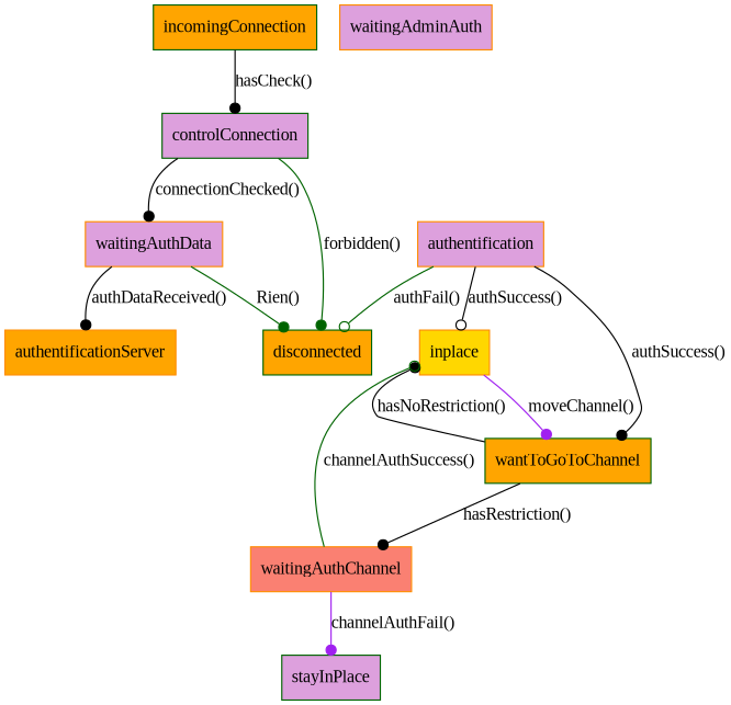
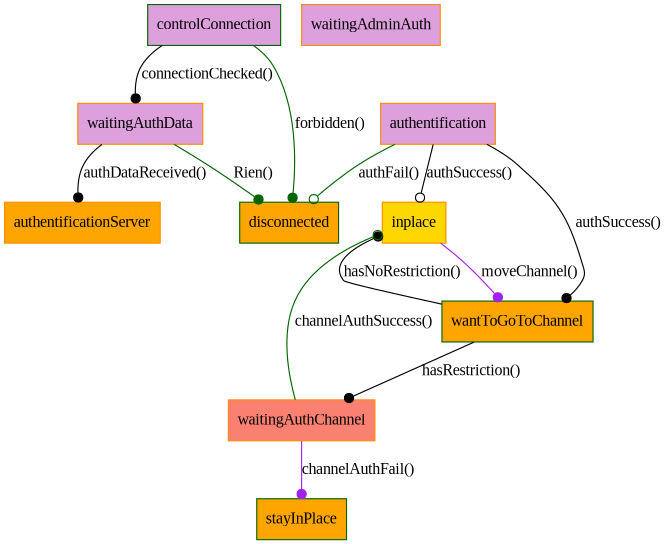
  digraph {
    fontname="Liberation Serif"
    node [color=darkorange fillcolor=orange fontname="Liberation Serif" shape=box style=filled]
    edge [arrowhead=dot color=black fontname="Liberation Serif"]
-   incomingConnection [color=darkgreen]
    controlConnection [color=darkgreen fillcolor=plum]
    waitingAuthData [fillcolor=plum]
    disconnected [color=darkgreen]
    authentificationServer
    inplace [fillcolor=gold]
    wantToGoToChannel [color=darkgreen]
    waitingAuthChannel [fillcolor=salmon]
-   stayInPlace [color=darkgreen fillcolor=plum]
+   stayInPlace [color=darkgreen]
    waitingAdminAuth [fillcolor=plum]
    authentification [fillcolor=plum]
-   incomingConnection -> controlConnection [label="hasCheck()"]
    controlConnection -> waitingAuthData [label="connectionChecked()"]
    controlConnection -> disconnected [color=darkgreen label="forbidden()"]
    waitingAuthData -> disconnected [color=darkgreen label="Rien()"]
    waitingAuthData -> authentificationServer [label="authDataReceived()"]
    inplace -> wantToGoToChannel [color=purple label="moveChannel()"]
    wantToGoToChannel -> inplace [label="hasNoRestriction()"]
    wantToGoToChannel -> waitingAuthChannel [label="hasRestriction()"]
    waitingAuthChannel -> inplace [arrowhead=odot color=darkgreen label="channelAuthSuccess()"]
    waitingAuthChannel -> stayInPlace [color=purple label="channelAuthFail()"]
    authentification -> disconnected [arrowhead=odot color=darkgreen label="authFail()"]
    authentification -> inplace [arrowhead=odot label="authSuccess()"]
    authentification -> wantToGoToChannel [label="authSuccess()"]
  }
